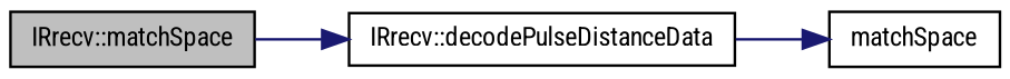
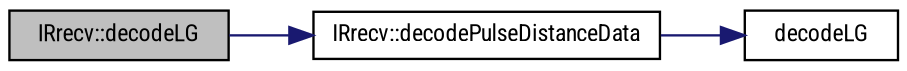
  digraph {
    fontname="Roboto Condensed"
    rankdir=LR
    node [color=black fillcolor=white fontname="Roboto Condensed" fontsize=10 shape=record style=filled]
    edge [color=midnightblue fontname="Roboto Condensed" fontsize=10 labelfontname=Helvetica labelfontsize=10 style=solid]
-   n1 [fillcolor=grey75 fontcolor=black height=0.2 label="IRrecv::matchSpace" width=0.4]
+   n1 [fillcolor=grey75 fontcolor=black height=0.2 label="IRrecv::decodeLG" width=0.4]
    n2 [height=0.2 label="IRrecv::decodePulseDistanceData" width=0.4]
-   n3 [height=0.2 label=matchSpace width=0.4]
+   n3 [height=0.2 label=decodeLG width=0.4]
    n1 -> n2
    n2 -> n3
  }
